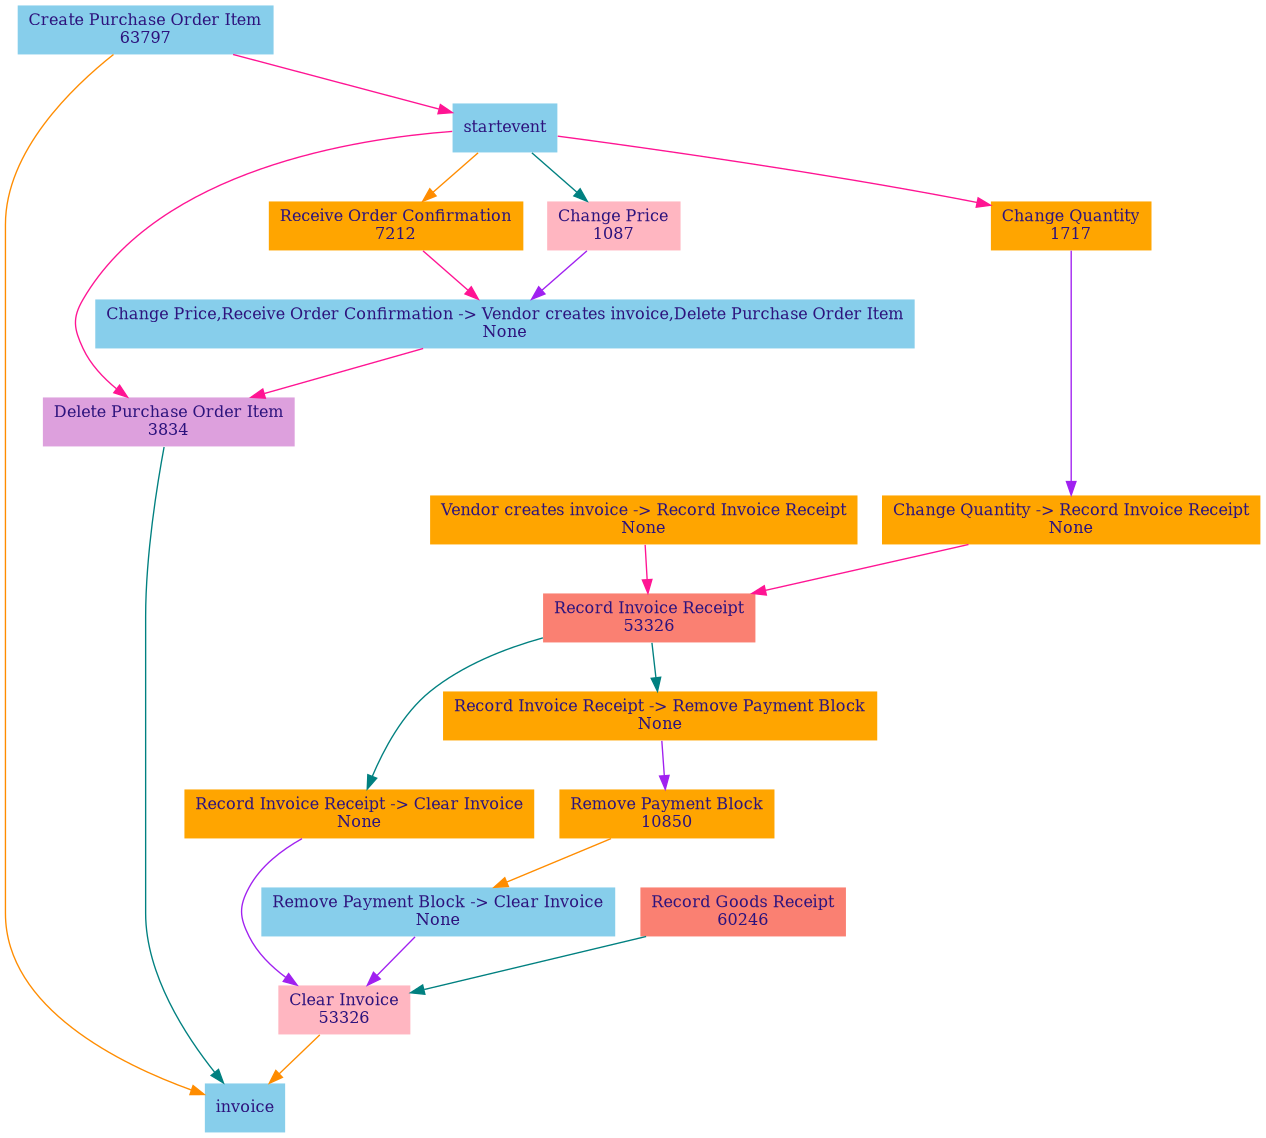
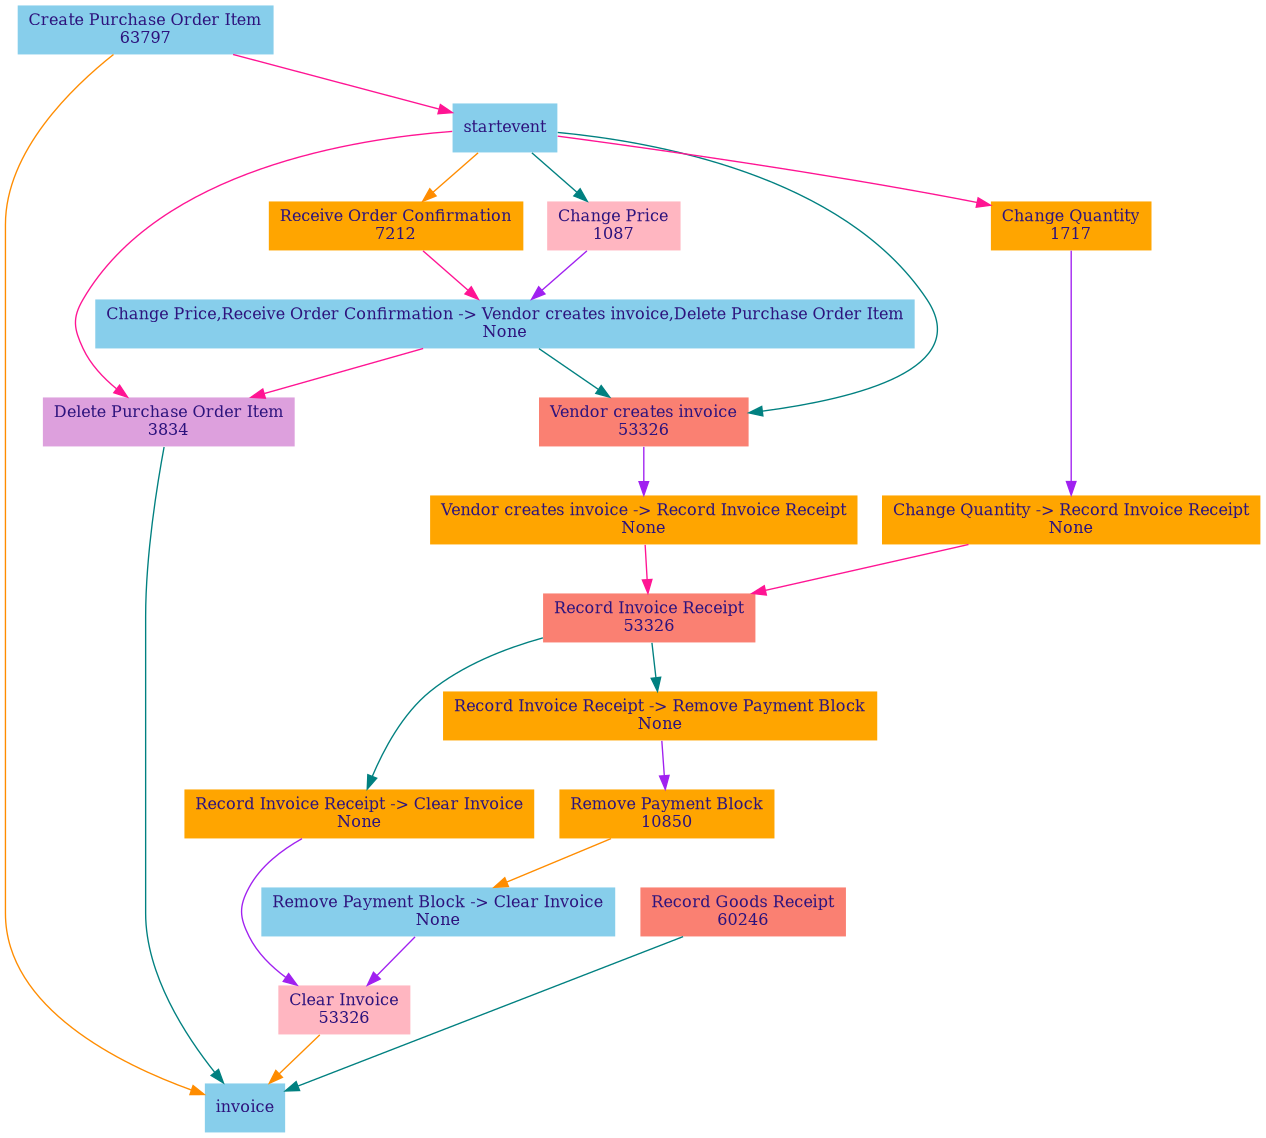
  digraph {
    node [color=darkorange fillcolor=orange fontcolor="#2d137d" fontsize=12.0 shape=plaintext style=filled]
    edge [color=deeppink fontcolor="#2d137d" fontsize=9.0]
    n1 [color=red fillcolor=skyblue label="Create Purchase Order Item\n63797"]
    n2 [fillcolor=skyblue label=invoice]
    startevent [color=red fillcolor=skyblue]
    n4 [color=teal label="Receive Order Confirmation\n7212"]
    n5 [fillcolor=skyblue label="Change Price,Receive Order Confirmation -> Vendor creates invoice,Delete Purchase Order Item\nNone"]
+   n6 [fillcolor=salmon label="Vendor creates invoice\n53326"]
    n7 [color=red fillcolor=plum label="Delete Purchase Order Item\n3834"]
    n8 [fillcolor=salmon label="Record Goods Receipt\n60246"]
    n9 [color=red label="Vendor creates invoice -> Record Invoice Receipt\nNone"]
    n10 [color=red fillcolor=salmon label="Record Invoice Receipt\n53326"]
    n11 [color=teal label="Record Invoice Receipt -> Remove Payment Block\nNone"]
    n12 [color=teal label="Record Invoice Receipt -> Clear Invoice\nNone"]
    n13 [label="Remove Payment Block\n10850"]
    n14 [fillcolor=lightpink label="Clear Invoice\n53326"]
    n15 [label="Change Quantity\n1717"]
    n16 [color=red label="Change Quantity -> Record Invoice Receipt\nNone"]
    n17 [fillcolor=skyblue label="Remove Payment Block -> Clear Invoice\nNone"]
    n18 [fillcolor=lightpink label="Change Price\n1087"]
    n1 -> n2 [color=darkorange]
    n1 -> startevent
    startevent -> n4 [color=darkorange]
+   startevent -> n6 [color=teal]
    startevent -> n7
    startevent -> n15
    startevent -> n18 [color=teal]
    n4 -> n5
+   n5 -> n6 [color=teal]
    n5 -> n7
+   n6 -> n9 [color=purple]
    n7 -> n2 [color=teal]
-   n8 -> n14 [color=teal]
+   n8 -> n2 [color=teal]
    n9 -> n10
    n10 -> n11 [color=teal]
    n10 -> n12 [color=teal]
    n11 -> n13 [color=purple]
    n12 -> n14 [color=purple]
    n13 -> n17 [color=darkorange]
    n14 -> n2 [color=darkorange]
    n15 -> n16 [color=purple]
    n16 -> n10
    n17 -> n14 [color=purple]
    n18 -> n5 [color=purple]
  }
